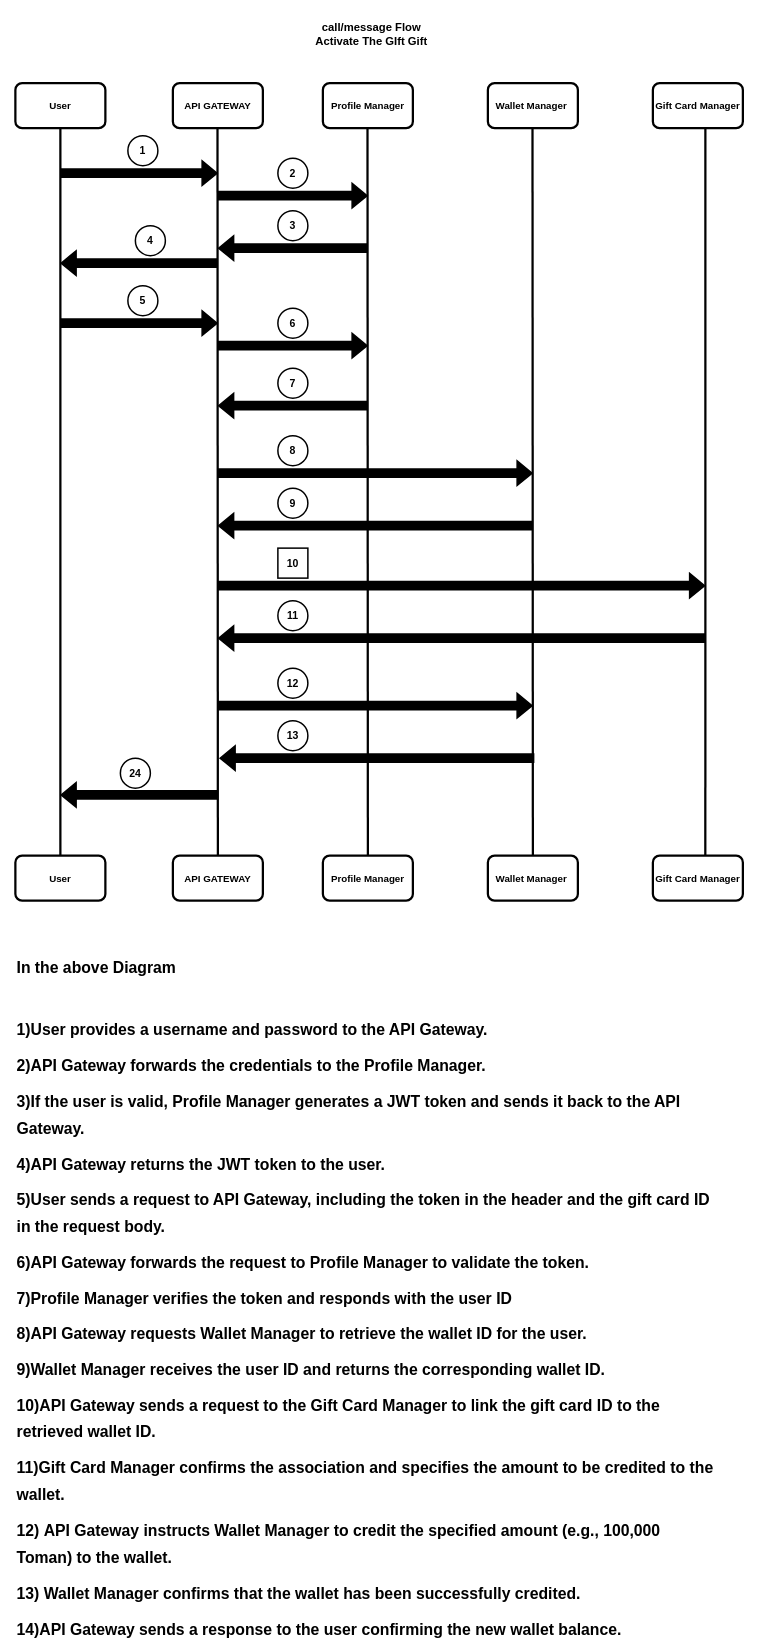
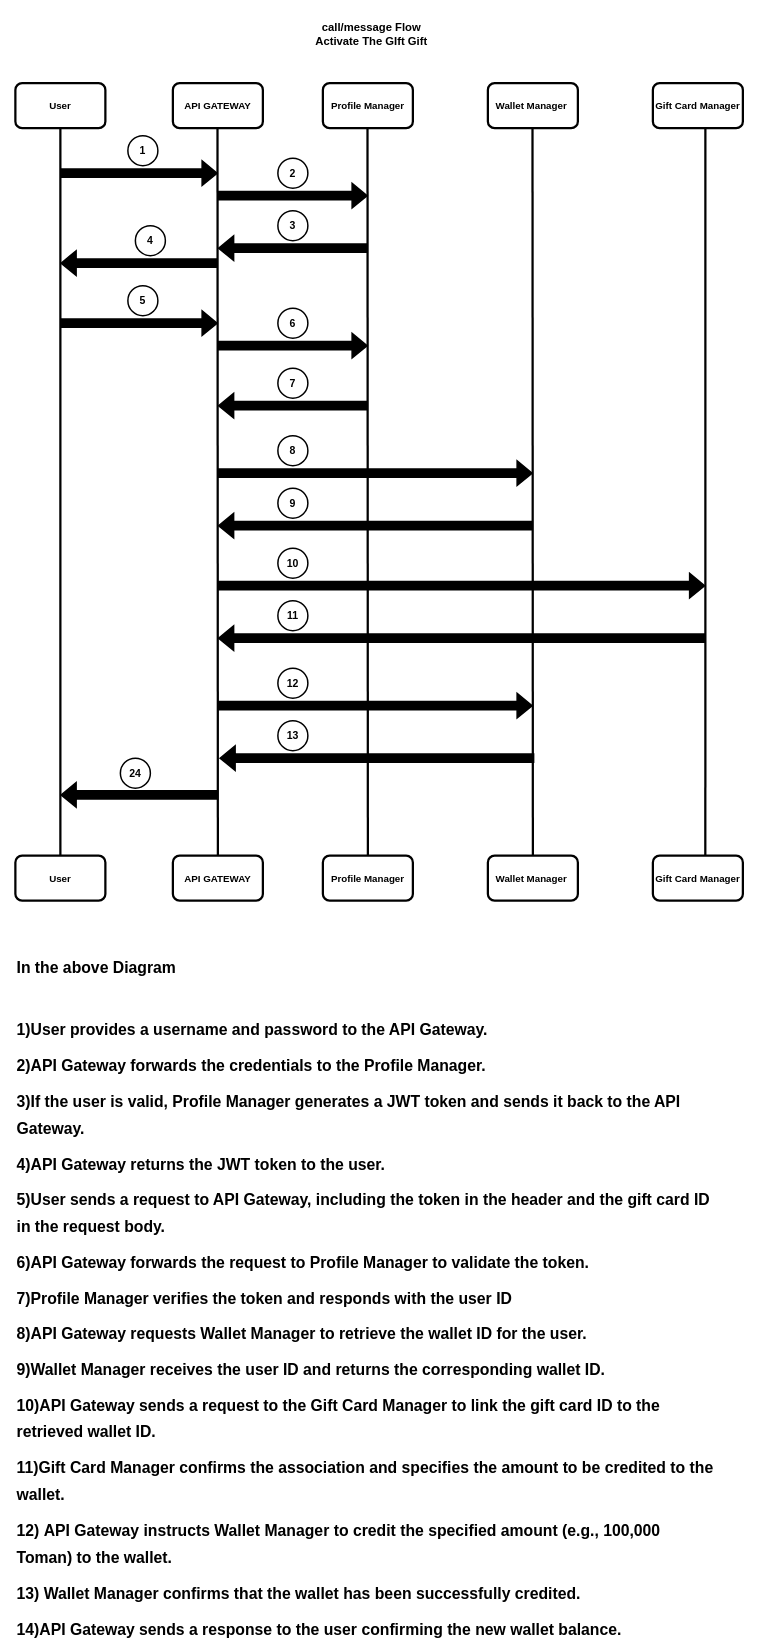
  <mxCell id="0" />
  <mxCell id="1" parent="0" />
  <mxCell id="2" value="&lt;b&gt;&lt;font style=&quot;font-size: 15px;&quot;&gt;call/message Flow&lt;/font&gt;&lt;/b&gt;&lt;div&gt;&lt;b&gt;&lt;font style=&quot;font-size: 15px;&quot;&gt;Activate The GIft Gift&lt;/font&gt;&lt;/b&gt;&lt;/div&gt;" style="text;html=1;whiteSpace=wrap;overflow=hidden;rounded=0;align=center;" vertex="1" parent="1"><mxGeometry x="400" y="20" width="190" height="50" as="geometry" /></mxCell>
  <mxCell id="3" value="" style="endArrow=none;html=1;rounded=0;strokeColor=default;strokeWidth=3;" edge="1" parent="1" source="37"><mxGeometry width="50" height="50" relative="1" as="geometry"><mxPoint x="30" y="220" as="sourcePoint" /><mxPoint x="80" y="170" as="targetPoint" /></mxGeometry></mxCell>
  <mxCell id="4" value="" style="endArrow=none;html=1;rounded=0;strokeColor=default;strokeWidth=3;" edge="1" parent="1" source="38"><mxGeometry width="50" height="50" relative="1" as="geometry"><mxPoint x="289.5" y="860" as="sourcePoint" /><mxPoint x="289.5" y="170" as="targetPoint" /></mxGeometry></mxCell>
  <mxCell id="5" value="" style="endArrow=none;html=1;rounded=0;strokeColor=default;strokeWidth=3;exitX=0.583;exitY=0.167;exitDx=0;exitDy=0;exitPerimeter=0;" edge="1" parent="1" source="41"><mxGeometry width="50" height="50" relative="1" as="geometry"><mxPoint x="940" y="860" as="sourcePoint" /><mxPoint x="940" y="170" as="targetPoint" /></mxGeometry></mxCell>
  <mxCell id="6" value="" style="endArrow=none;html=1;rounded=0;strokeColor=default;strokeWidth=3;" edge="1" parent="1" source="40"><mxGeometry width="50" height="50" relative="1" as="geometry"><mxPoint x="709.5" y="860" as="sourcePoint" /><mxPoint x="709.5" y="170" as="targetPoint" /></mxGeometry></mxCell>
  <mxCell id="7" value="" style="endArrow=none;html=1;rounded=0;strokeColor=default;strokeWidth=3;" edge="1" parent="1" source="39"><mxGeometry width="50" height="50" relative="1" as="geometry"><mxPoint x="489.5" y="860" as="sourcePoint" /><mxPoint x="489.5" y="170" as="targetPoint" /></mxGeometry></mxCell>
  <mxCell id="8" value="User" style="rounded=1;whiteSpace=wrap;html=1;fontSize=13;fontStyle=1;strokeWidth=3;" vertex="1" parent="1"><mxGeometry x="20" y="110" width="120" height="60" as="geometry" /></mxCell>
  <mxCell id="9" value="API GATEWAY" style="rounded=1;whiteSpace=wrap;html=1;fontSize=13;fontStyle=1;strokeWidth=3;" vertex="1" parent="1"><mxGeometry x="230" y="110" width="120" height="60" as="geometry" /></mxCell>
  <mxCell id="10" value="Wallet Manager&amp;nbsp;" style="rounded=1;whiteSpace=wrap;html=1;fontSize=13;fontStyle=1;strokeWidth=3;" vertex="1" parent="1"><mxGeometry x="650" y="110" width="120" height="60" as="geometry" /></mxCell>
  <mxCell id="11" value="Gift Card Manager" style="rounded=1;whiteSpace=wrap;html=1;fontSize=13;fontStyle=1;strokeWidth=3;" vertex="1" parent="1"><mxGeometry x="870" y="110" width="120" height="60" as="geometry" /></mxCell>
  <mxCell id="12" value="Profile Manager" style="rounded=1;whiteSpace=wrap;html=1;fontSize=13;fontStyle=1;strokeWidth=3;" vertex="1" parent="1"><mxGeometry x="430" y="110" width="120" height="60" as="geometry" /></mxCell>
  <mxCell id="13" value="" style="shape=flexArrow;endArrow=classic;html=1;rounded=0;strokeWidth=2;fillColor=#000000;" edge="1" parent="1"><mxGeometry width="50" height="50" relative="1" as="geometry"><mxPoint x="80" y="230" as="sourcePoint" /><mxPoint x="290" y="230" as="targetPoint" /></mxGeometry></mxCell>
  <mxCell id="14" value="" style="shape=flexArrow;endArrow=classic;html=1;rounded=0;strokeWidth=2;fillColor=#000000;" edge="1" parent="1"><mxGeometry width="50" height="50" relative="1" as="geometry"><mxPoint x="290" y="260" as="sourcePoint" /><mxPoint x="490" y="260" as="targetPoint" /></mxGeometry></mxCell>
  <mxCell id="15" value="" style="shape=flexArrow;endArrow=classic;html=1;rounded=0;strokeWidth=2;fillColor=#000000;" edge="1" parent="1"><mxGeometry width="50" height="50" relative="1" as="geometry"><mxPoint x="490" y="330" as="sourcePoint" /><mxPoint x="290" y="330" as="targetPoint" /></mxGeometry></mxCell>
  <mxCell id="16" value="" style="shape=flexArrow;endArrow=classic;html=1;rounded=0;strokeWidth=2;fillColor=#000000;" edge="1" parent="1"><mxGeometry width="50" height="50" relative="1" as="geometry"><mxPoint x="290" y="350" as="sourcePoint" /><mxPoint x="80" y="350" as="targetPoint" /></mxGeometry></mxCell>
  <mxCell id="17" value="&lt;b&gt;&lt;font style=&quot;font-size: 14px;&quot;&gt;1&lt;/font&gt;&lt;/b&gt;" style="ellipse;whiteSpace=wrap;html=1;aspect=fixed;fillColor=none;strokeWidth=2;" vertex="1" parent="1"><mxGeometry x="170" y="180" width="40" height="40" as="geometry" /></mxCell>
  <mxCell id="18" value="&lt;b&gt;&lt;font style=&quot;font-size: 14px;&quot;&gt;4&lt;/font&gt;&lt;/b&gt;" style="ellipse;whiteSpace=wrap;html=1;aspect=fixed;fillColor=none;strokeWidth=2;" vertex="1" parent="1"><mxGeometry x="180" y="300" width="40" height="40" as="geometry" /></mxCell>
  <mxCell id="19" value="&lt;b&gt;&lt;font style=&quot;font-size: 14px;&quot;&gt;3&lt;/font&gt;&lt;/b&gt;" style="ellipse;whiteSpace=wrap;html=1;aspect=fixed;fillColor=none;strokeWidth=2;" vertex="1" parent="1"><mxGeometry x="370" y="280" width="40" height="40" as="geometry" /></mxCell>
  <mxCell id="20" value="&lt;b&gt;&lt;font style=&quot;font-size: 14px;&quot;&gt;2&lt;/font&gt;&lt;/b&gt;" style="ellipse;whiteSpace=wrap;html=1;aspect=fixed;fillColor=none;strokeWidth=2;" vertex="1" parent="1"><mxGeometry x="370" y="210" width="40" height="40" as="geometry" /></mxCell>
  <mxCell id="21" value="" style="shape=flexArrow;endArrow=classic;html=1;rounded=0;strokeWidth=2;fillColor=#000000;" edge="1" parent="1"><mxGeometry width="50" height="50" relative="1" as="geometry"><mxPoint x="80" y="430" as="sourcePoint" /><mxPoint x="290" y="430" as="targetPoint" /></mxGeometry></mxCell>
  <mxCell id="22" value="" style="shape=flexArrow;endArrow=classic;html=1;rounded=0;strokeWidth=2;fillColor=#000000;" edge="1" parent="1"><mxGeometry width="50" height="50" relative="1" as="geometry"><mxPoint x="290" y="460" as="sourcePoint" /><mxPoint x="490" y="460" as="targetPoint" /></mxGeometry></mxCell>
  <mxCell id="23" value="" style="shape=flexArrow;endArrow=classic;html=1;rounded=0;strokeWidth=2;fillColor=#000000;" edge="1" parent="1"><mxGeometry width="50" height="50" relative="1" as="geometry"><mxPoint x="490" y="540" as="sourcePoint" /><mxPoint x="290" y="540" as="targetPoint" /></mxGeometry></mxCell>
  <mxCell id="24" value="&lt;b&gt;&lt;font style=&quot;font-size: 14px;&quot;&gt;5&lt;/font&gt;&lt;/b&gt;" style="ellipse;whiteSpace=wrap;html=1;aspect=fixed;fillColor=none;strokeWidth=2;" vertex="1" parent="1"><mxGeometry x="170" y="380" width="40" height="40" as="geometry" /></mxCell>
  <mxCell id="25" value="&lt;b&gt;&lt;font style=&quot;font-size: 14px;&quot;&gt;6&lt;/font&gt;&lt;/b&gt;" style="ellipse;whiteSpace=wrap;html=1;aspect=fixed;fillColor=none;strokeWidth=2;" vertex="1" parent="1"><mxGeometry x="370" y="410" width="40" height="40" as="geometry" /></mxCell>
  <mxCell id="26" value="&lt;b&gt;&lt;font style=&quot;font-size: 14px;&quot;&gt;7&lt;/font&gt;&lt;/b&gt;" style="ellipse;whiteSpace=wrap;html=1;aspect=fixed;fillColor=none;strokeWidth=2;" vertex="1" parent="1"><mxGeometry x="370" y="490" width="40" height="40" as="geometry" /></mxCell>
  <mxCell id="27" value="" style="shape=flexArrow;endArrow=classic;html=1;rounded=0;strokeWidth=2;fillColor=#000000;" edge="1" parent="1"><mxGeometry width="50" height="50" relative="1" as="geometry"><mxPoint x="290" y="630" as="sourcePoint" /><mxPoint x="710" y="630" as="targetPoint" /></mxGeometry></mxCell>
  <mxCell id="28" value="" style="shape=flexArrow;endArrow=classic;html=1;rounded=0;strokeWidth=2;fillColor=#000000;" edge="1" parent="1"><mxGeometry width="50" height="50" relative="1" as="geometry"><mxPoint x="710" y="700" as="sourcePoint" /><mxPoint x="290" y="700" as="targetPoint" /></mxGeometry></mxCell>
  <mxCell id="29" value="&lt;b&gt;&lt;font style=&quot;font-size: 14px;&quot;&gt;8&lt;/font&gt;&lt;/b&gt;" style="ellipse;whiteSpace=wrap;html=1;aspect=fixed;fillColor=none;strokeWidth=2;" vertex="1" parent="1"><mxGeometry x="370" y="580" width="40" height="40" as="geometry" /></mxCell>
  <mxCell id="30" value="&lt;b&gt;&lt;font style=&quot;font-size: 14px;&quot;&gt;9&lt;/font&gt;&lt;/b&gt;" style="ellipse;whiteSpace=wrap;html=1;aspect=fixed;fillColor=none;strokeWidth=2;" vertex="1" parent="1"><mxGeometry x="370" y="650" width="40" height="40" as="geometry" /></mxCell>
  <mxCell id="31" value="" style="shape=flexArrow;endArrow=classic;html=1;rounded=0;strokeWidth=2;fillColor=#000000;" edge="1" parent="1"><mxGeometry width="50" height="50" relative="1" as="geometry"><mxPoint x="290" y="780" as="sourcePoint" /><mxPoint x="940" y="780" as="targetPoint" /></mxGeometry></mxCell>
- <mxCell id="32" value="&lt;b&gt;&lt;font style=&quot;font-size: 14px;&quot;&gt;10&lt;/font&gt;&lt;/b&gt;" style="whiteSpace=wrap;html=1;aspect=fixed;fillColor=none;strokeWidth=2;rounded=0;" vertex="1" parent="1"><mxGeometry x="370" y="730" width="40" height="40" as="geometry" /></mxCell>
+ <mxCell id="32" value="&lt;b&gt;&lt;font style=&quot;font-size: 14px;&quot;&gt;10&lt;/font&gt;&lt;/b&gt;" style="ellipse;whiteSpace=wrap;html=1;aspect=fixed;fillColor=none;strokeWidth=2;" vertex="1" parent="1"><mxGeometry x="370" y="730" width="40" height="40" as="geometry" /></mxCell>
  <mxCell id="33" value="" style="shape=flexArrow;endArrow=classic;html=1;rounded=0;strokeWidth=2;fillColor=#000000;" edge="1" parent="1"><mxGeometry width="50" height="50" relative="1" as="geometry"><mxPoint x="940" y="850" as="sourcePoint" /><mxPoint x="290" y="850" as="targetPoint" /></mxGeometry></mxCell>
  <mxCell id="34" value="&lt;b&gt;&lt;font style=&quot;font-size: 14px;&quot;&gt;11&lt;/font&gt;&lt;/b&gt;" style="ellipse;whiteSpace=wrap;html=1;aspect=fixed;fillColor=none;strokeWidth=2;" vertex="1" parent="1"><mxGeometry x="370" y="800" width="40" height="40" as="geometry" /></mxCell>
  <mxCell id="35" value="" style="shape=flexArrow;endArrow=classic;html=1;rounded=0;strokeWidth=2;fillColor=#000000;" edge="1" parent="1"><mxGeometry width="50" height="50" relative="1" as="geometry"><mxPoint x="290" y="940" as="sourcePoint" /><mxPoint x="710" y="940" as="targetPoint" /></mxGeometry></mxCell>
  <mxCell id="36" value="" style="group" vertex="1" connectable="0" parent="1"><mxGeometry x="20" y="1140" width="970" height="60" as="geometry" /></mxCell>
  <mxCell id="37" value="User" style="rounded=1;whiteSpace=wrap;html=1;fontSize=13;fontStyle=1;strokeWidth=3;" vertex="1" parent="36"><mxGeometry width="120" height="60" as="geometry" /></mxCell>
  <mxCell id="38" value="API GATEWAY" style="rounded=1;whiteSpace=wrap;html=1;fontSize=13;fontStyle=1;strokeWidth=3;" vertex="1" parent="36"><mxGeometry x="210" width="120" height="60" as="geometry" /></mxCell>
  <mxCell id="39" value="Profile Manager" style="rounded=1;whiteSpace=wrap;html=1;fontSize=13;fontStyle=1;strokeWidth=3;" vertex="1" parent="36"><mxGeometry x="410" width="120" height="60" as="geometry" /></mxCell>
  <mxCell id="40" value="Wallet Manager&amp;nbsp;" style="rounded=1;whiteSpace=wrap;html=1;fontSize=13;fontStyle=1;strokeWidth=3;" vertex="1" parent="36"><mxGeometry x="630" width="120" height="60" as="geometry" /></mxCell>
  <mxCell id="41" value="Gift Card Manager" style="rounded=1;whiteSpace=wrap;html=1;fontSize=13;fontStyle=1;strokeWidth=3;" vertex="1" parent="36"><mxGeometry x="850" width="120" height="60" as="geometry" /></mxCell>
  <mxCell id="42" value="" style="shape=flexArrow;endArrow=classic;html=1;rounded=0;strokeWidth=2;fillColor=#000000;" edge="1" parent="1"><mxGeometry width="50" height="50" relative="1" as="geometry"><mxPoint x="712" y="1010" as="sourcePoint" /><mxPoint x="292" y="1010" as="targetPoint" /></mxGeometry></mxCell>
  <mxCell id="43" value="" style="shape=flexArrow;endArrow=classic;html=1;rounded=0;strokeWidth=2;fillColor=#000000;" edge="1" parent="1"><mxGeometry width="50" height="50" relative="1" as="geometry"><mxPoint x="290" y="1059" as="sourcePoint" /><mxPoint x="80" y="1059" as="targetPoint" /></mxGeometry></mxCell>
  <mxCell id="44" value="&lt;b&gt;&lt;font style=&quot;font-size: 14px;&quot;&gt;12&lt;/font&gt;&lt;/b&gt;" style="ellipse;whiteSpace=wrap;html=1;aspect=fixed;fillColor=none;strokeWidth=2;" vertex="1" parent="1"><mxGeometry x="370" y="890" width="40" height="40" as="geometry" /></mxCell>
  <mxCell id="45" value="&lt;b&gt;&lt;font style=&quot;font-size: 14px;&quot;&gt;13&lt;/font&gt;&lt;/b&gt;" style="ellipse;whiteSpace=wrap;html=1;aspect=fixed;fillColor=none;strokeWidth=2;" vertex="1" parent="1"><mxGeometry x="370" y="960" width="40" height="40" as="geometry" /></mxCell>
  <mxCell id="46" value="&lt;b&gt;&lt;font style=&quot;font-size: 14px;&quot;&gt;24&lt;/font&gt;&lt;/b&gt;" style="ellipse;whiteSpace=wrap;html=1;aspect=fixed;fillColor=none;strokeWidth=2;" vertex="1" parent="1"><mxGeometry x="160" y="1010" width="40" height="40" as="geometry" /></mxCell>
  <mxCell id="47" value="&lt;div style=&quot;line-height: 170%;&quot;&gt;&lt;p data-end=&quot;60&quot; data-start=&quot;34&quot;&gt;&lt;b style=&quot;background-color: transparent; color: light-dark(rgb(0, 0, 0), rgb(255, 255, 255));&quot;&gt;&lt;font style=&quot;font-size: 21px; line-height: 170%;&quot;&gt;In the above Diagram&lt;/font&gt;&lt;/b&gt;&lt;/p&gt;&lt;p data-end=&quot;60&quot; data-start=&quot;34&quot;&gt;&lt;b style=&quot;background-color: transparent; color: light-dark(rgb(0, 0, 0), rgb(255, 255, 255));&quot;&gt;&lt;font style=&quot;font-size: 21px;&quot;&gt;&lt;br&gt;&lt;/font&gt;&lt;/b&gt;&lt;/p&gt;&lt;p data-end=&quot;60&quot; data-start=&quot;34&quot;&gt;&lt;font style=&quot;font-size: 21px; line-height: 170%;&quot;&gt;&lt;b style=&quot;background-color: transparent; color: light-dark(rgb(0, 0, 0), rgb(255, 255, 255));&quot;&gt;1)&lt;/b&gt;&lt;b style=&quot;background-color: transparent; color: light-dark(rgb(0, 0, 0), rgb(255, 255, 255));&quot;&gt;User provides a username and password to the API Gateway.&lt;/b&gt;&lt;/font&gt;&lt;/p&gt;&lt;p data-end=&quot;60&quot; data-start=&quot;34&quot;&gt;&lt;b style=&quot;background-color: transparent; color: light-dark(rgb(0, 0, 0), rgb(255, 255, 255));&quot;&gt;&lt;font style=&quot;font-size: 21px; line-height: 170%;&quot;&gt;2)API Gateway forwards the credentials to the Profile Manager.&lt;/font&gt;&lt;/b&gt;&lt;/p&gt;&lt;p data-end=&quot;60&quot; data-start=&quot;34&quot;&gt;&lt;font style=&quot;font-size: 21px; line-height: 170%;&quot;&gt;&lt;b style=&quot;background-color: transparent; color: light-dark(rgb(0, 0, 0), rgb(255, 255, 255));&quot;&gt;3)&lt;/b&gt;&lt;b style=&quot;background-color: transparent; color: light-dark(rgb(0, 0, 0), rgb(255, 255, 255));&quot;&gt;If the user is valid, Profile Manager generates a JWT token and sends it back to the API Gateway.&lt;/b&gt;&lt;/font&gt;&lt;/p&gt;&lt;p data-end=&quot;60&quot; data-start=&quot;34&quot;&gt;&lt;font style=&quot;font-size: 21px; line-height: 170%;&quot;&gt;&lt;b style=&quot;background-color: transparent; color: light-dark(rgb(0, 0, 0), rgb(255, 255, 255));&quot;&gt;4)&lt;/b&gt;&lt;b style=&quot;background-color: transparent; color: light-dark(rgb(0, 0, 0), rgb(255, 255, 255));&quot;&gt;API Gateway returns the JWT token to the user.&lt;/b&gt;&lt;/font&gt;&lt;/p&gt;&lt;p data-end=&quot;60&quot; data-start=&quot;34&quot;&gt;&lt;b style=&quot;background-color: transparent; color: light-dark(rgb(0, 0, 0), rgb(255, 255, 255));&quot;&gt;&lt;font style=&quot;font-size: 21px; line-height: 170%;&quot;&gt;5)User sends a request to API Gateway, including the token in the header and the gift card ID in the request body.&lt;/font&gt;&lt;/b&gt;&lt;/p&gt;&lt;p data-end=&quot;60&quot; data-start=&quot;34&quot;&gt;&lt;font style=&quot;font-size: 21px; line-height: 170%;&quot;&gt;&lt;b style=&quot;background-color: transparent; color: light-dark(rgb(0, 0, 0), rgb(255, 255, 255));&quot;&gt;6)&lt;/b&gt;&lt;b style=&quot;background-color: transparent; color: light-dark(rgb(0, 0, 0), rgb(255, 255, 255));&quot;&gt;API Gateway forwards the request to Profile Manager to validate the token.&lt;/b&gt;&lt;/font&gt;&lt;/p&gt;&lt;p data-end=&quot;60&quot; data-start=&quot;34&quot;&gt;&lt;font style=&quot;font-size: 21px; line-height: 170%;&quot;&gt;&lt;b style=&quot;background-color: transparent; color: light-dark(rgb(0, 0, 0), rgb(255, 255, 255));&quot;&gt;7)&lt;/b&gt;&lt;b style=&quot;background-color: transparent; color: light-dark(rgb(0, 0, 0), rgb(255, 255, 255));&quot;&gt;Profile Manager verifies the token and responds with the user ID&lt;/b&gt;&lt;/font&gt;&lt;/p&gt;&lt;p data-end=&quot;60&quot; data-start=&quot;34&quot;&gt;&lt;font style=&quot;font-size: 21px; line-height: 170%;&quot;&gt;&lt;b style=&quot;background-color: transparent; color: light-dark(rgb(0, 0, 0), rgb(255, 255, 255));&quot;&gt;8)&lt;/b&gt;&lt;b style=&quot;background-color: transparent; color: light-dark(rgb(0, 0, 0), rgb(255, 255, 255));&quot;&gt;API Gateway requests Wallet Manager to retrieve the wallet ID for the user.&lt;/b&gt;&lt;/font&gt;&lt;/p&gt;&lt;p data-end=&quot;60&quot; data-start=&quot;34&quot;&gt;&lt;b style=&quot;background-color: transparent; color: light-dark(rgb(0, 0, 0), rgb(255, 255, 255));&quot;&gt;&lt;font style=&quot;font-size: 21px; line-height: 170%;&quot;&gt;9)Wallet Manager receives the user ID and returns the corresponding wallet ID.&lt;/font&gt;&lt;/b&gt;&lt;/p&gt;&lt;p data-end=&quot;60&quot; data-start=&quot;34&quot;&gt;&lt;font style=&quot;font-size: 21px; line-height: 170%;&quot;&gt;&lt;b style=&quot;background-color: transparent; color: light-dark(rgb(0, 0, 0), rgb(255, 255, 255));&quot;&gt;10)&lt;/b&gt;&lt;b style=&quot;background-color: transparent; color: light-dark(rgb(0, 0, 0), rgb(255, 255, 255));&quot;&gt;API Gateway sends a request to the Gift Card Manager to link the gift card ID to the retrieved wallet ID.&lt;/b&gt;&lt;/font&gt;&lt;/p&gt;&lt;p data-end=&quot;60&quot; data-start=&quot;34&quot;&gt;&lt;b style=&quot;background-color: transparent; color: light-dark(rgb(0, 0, 0), rgb(255, 255, 255));&quot;&gt;&lt;font style=&quot;font-size: 21px; line-height: 170%;&quot;&gt;11)Gift Card Manager confirms the association and specifies the amount to be credited to the wallet.&lt;/font&gt;&lt;/b&gt;&lt;/p&gt;&lt;p data-end=&quot;60&quot; data-start=&quot;34&quot;&gt;&lt;font style=&quot;font-size: 21px; line-height: 170%;&quot;&gt;&lt;b style=&quot;background-color: transparent; color: light-dark(rgb(0, 0, 0), rgb(255, 255, 255));&quot;&gt;12)&amp;nbsp;&lt;/b&gt;&lt;b style=&quot;background-color: transparent; color: light-dark(rgb(0, 0, 0), rgb(255, 255, 255));&quot;&gt;API Gateway instructs Wallet Manager to credit the specified amount (e.g., 100,000 Toman) to the wallet.&lt;/b&gt;&lt;/font&gt;&lt;/p&gt;&lt;p data-end=&quot;60&quot; data-start=&quot;34&quot;&gt;&lt;font style=&quot;font-size: 21px; line-height: 170%;&quot;&gt;&lt;b style=&quot;background-color: transparent; color: light-dark(rgb(0, 0, 0), rgb(255, 255, 255));&quot;&gt;13)&amp;nbsp;&lt;/b&gt;&lt;b style=&quot;background-color: transparent; color: light-dark(rgb(0, 0, 0), rgb(255, 255, 255));&quot;&gt;Wallet Manager confirms that the wallet has been successfully credited.&lt;/b&gt;&lt;/font&gt;&lt;/p&gt;&lt;p data-end=&quot;60&quot; data-start=&quot;34&quot;&gt;&lt;b style=&quot;background-color: transparent; color: light-dark(rgb(0, 0, 0), rgb(255, 255, 255));&quot;&gt;&lt;font style=&quot;font-size: 21px; line-height: 170%;&quot;&gt;14)API Gateway sends a response to the user confirming the new wallet balance.&lt;/font&gt;&lt;/b&gt;&lt;/p&gt;&lt;/div&gt;" style="text;html=1;align=left;verticalAlign=middle;whiteSpace=wrap;rounded=0;" vertex="1" parent="1"><mxGeometry x="20" y="1600" width="940" height="260" as="geometry" /></mxCell>
